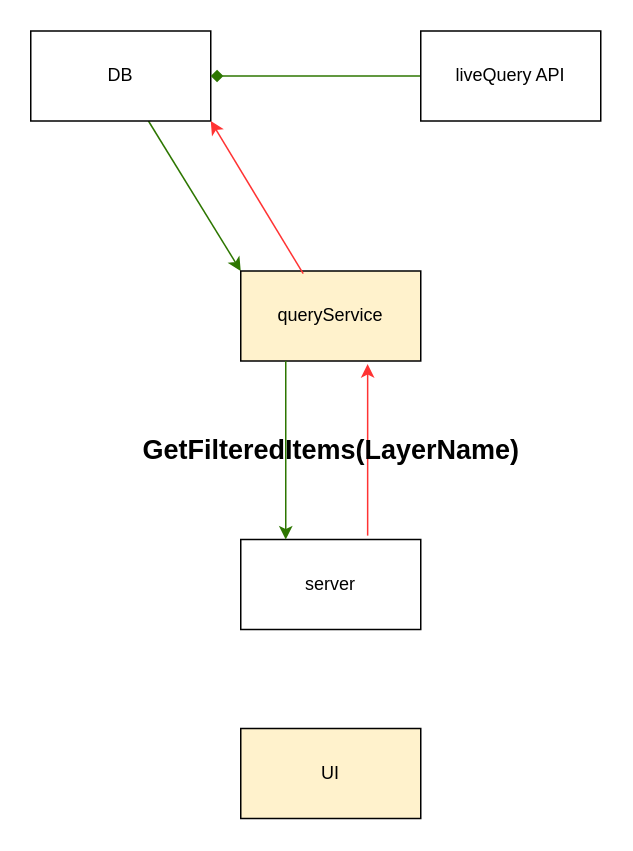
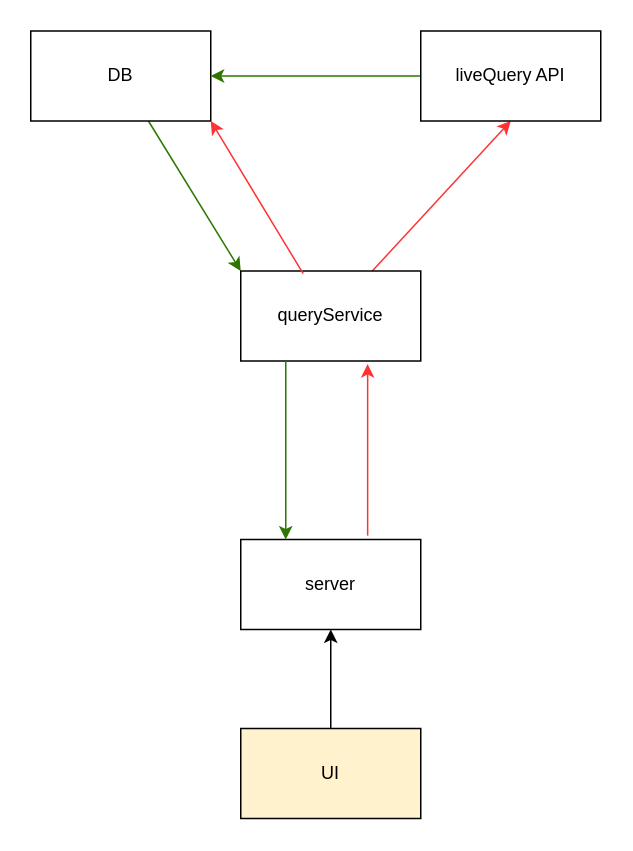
  <mxCell id="0" />
  <mxCell id="1" parent="0" />
  <mxCell id="2" style="edgeStyle=none;html=1;fillColor=#60a917;strokeColor=#2D7600;entryX=0;entryY=0;entryDx=0;entryDy=0;" edge="1" parent="1" source="3" target="9"><mxGeometry relative="1" as="geometry" /></mxCell>
  <mxCell id="3" value="DB&lt;br&gt;" style="whiteSpace=wrap;html=1;" parent="1" vertex="1"><mxGeometry x="20" y="20" width="120" height="60" as="geometry" /></mxCell>
+ <mxCell id="4" style="edgeStyle=none;html=1;exitX=0.5;exitY=0;exitDx=0;exitDy=0;entryX=0.5;entryY=1;entryDx=0;entryDy=0;" edge="1" parent="1" source="5" target="7"><mxGeometry relative="1" as="geometry" /></mxCell>
  <mxCell id="5" value="UI" style="whiteSpace=wrap;html=1;fillColor=#fff2cc;" parent="1" vertex="1"><mxGeometry x="160" y="485" width="120" height="60" as="geometry" /></mxCell>
  <mxCell id="6" style="edgeStyle=none;html=1;exitX=0.705;exitY=-0.043;exitDx=0;exitDy=0;exitPerimeter=0;entryX=0.705;entryY=1.034;entryDx=0;entryDy=0;entryPerimeter=0;fillColor=#a20025;strokeColor=#FF3333;" edge="1" parent="1" source="7" target="9"><mxGeometry relative="1" as="geometry" /></mxCell>
  <mxCell id="7" value="server" style="whiteSpace=wrap;html=1;" parent="1" vertex="1"><mxGeometry x="160" y="359" width="120" height="60" as="geometry" /></mxCell>
- <mxCell id="9" value="queryService" style="whiteSpace=wrap;html=1;fillColor=#fff2cc;" vertex="1" parent="1"><mxGeometry x="160" y="180" width="120" height="60" as="geometry" /></mxCell>
- <mxCell id="10" style="edgeStyle=none;html=1;entryX=1;entryY=0.5;entryDx=0;entryDy=0;fillColor=#60a917;strokeColor=#2D7600;endArrow=diamond;" edge="1" parent="1" source="11" target="3"><mxGeometry relative="1" as="geometry" /></mxCell>
+ <mxCell id="8" style="edgeStyle=none;html=1;entryX=0.5;entryY=1;entryDx=0;entryDy=0;fillColor=#a20025;strokeColor=#FF3333;" edge="1" parent="1" source="9" target="11"><mxGeometry relative="1" as="geometry" /></mxCell>
+ <mxCell id="9" value="queryService" style="whiteSpace=wrap;html=1;" vertex="1" parent="1"><mxGeometry x="160" y="180" width="120" height="60" as="geometry" /></mxCell>
+ <mxCell id="10" style="edgeStyle=none;html=1;entryX=1;entryY=0.5;entryDx=0;entryDy=0;fillColor=#60a917;strokeColor=#2D7600;" edge="1" parent="1" source="11" target="3"><mxGeometry relative="1" as="geometry" /></mxCell>
  <mxCell id="11" value="liveQuery API" style="whiteSpace=wrap;html=1;" vertex="1" parent="1"><mxGeometry x="280" y="20" width="120" height="60" as="geometry" /></mxCell>
- <mxCell id="12" value="&lt;h2&gt;GetFilteredItems(LayerName)&lt;/h2&gt;" style="text;html=1;resizable=0;autosize=1;align=center;verticalAlign=middle;points=[];fillColor=none;strokeColor=none;rounded=0;" vertex="1" parent="1"><mxGeometry x="85" y="275" width="270" height="50" as="geometry" /></mxCell>
  <mxCell id="13" style="edgeStyle=none;html=1;exitX=0.25;exitY=1;exitDx=0;exitDy=0;entryX=0.25;entryY=0;entryDx=0;entryDy=0;fillColor=#60a917;strokeColor=#2D7600;" edge="1" parent="1" source="9" target="7"><mxGeometry relative="1" as="geometry"><mxPoint x="184.6" y="356.42" as="sourcePoint" /><mxPoint x="190" y="350" as="targetPoint" /></mxGeometry></mxCell>
  <mxCell id="14" style="edgeStyle=none;html=1;entryX=1;entryY=1;entryDx=0;entryDy=0;fillColor=#a20025;strokeColor=#FF3333;exitX=0.347;exitY=0.03;exitDx=0;exitDy=0;exitPerimeter=0;" edge="1" parent="1" source="9" target="3"><mxGeometry relative="1" as="geometry"><mxPoint x="213.692" y="180" as="sourcePoint" /><mxPoint x="306" y="80" as="targetPoint" /></mxGeometry></mxCell>
